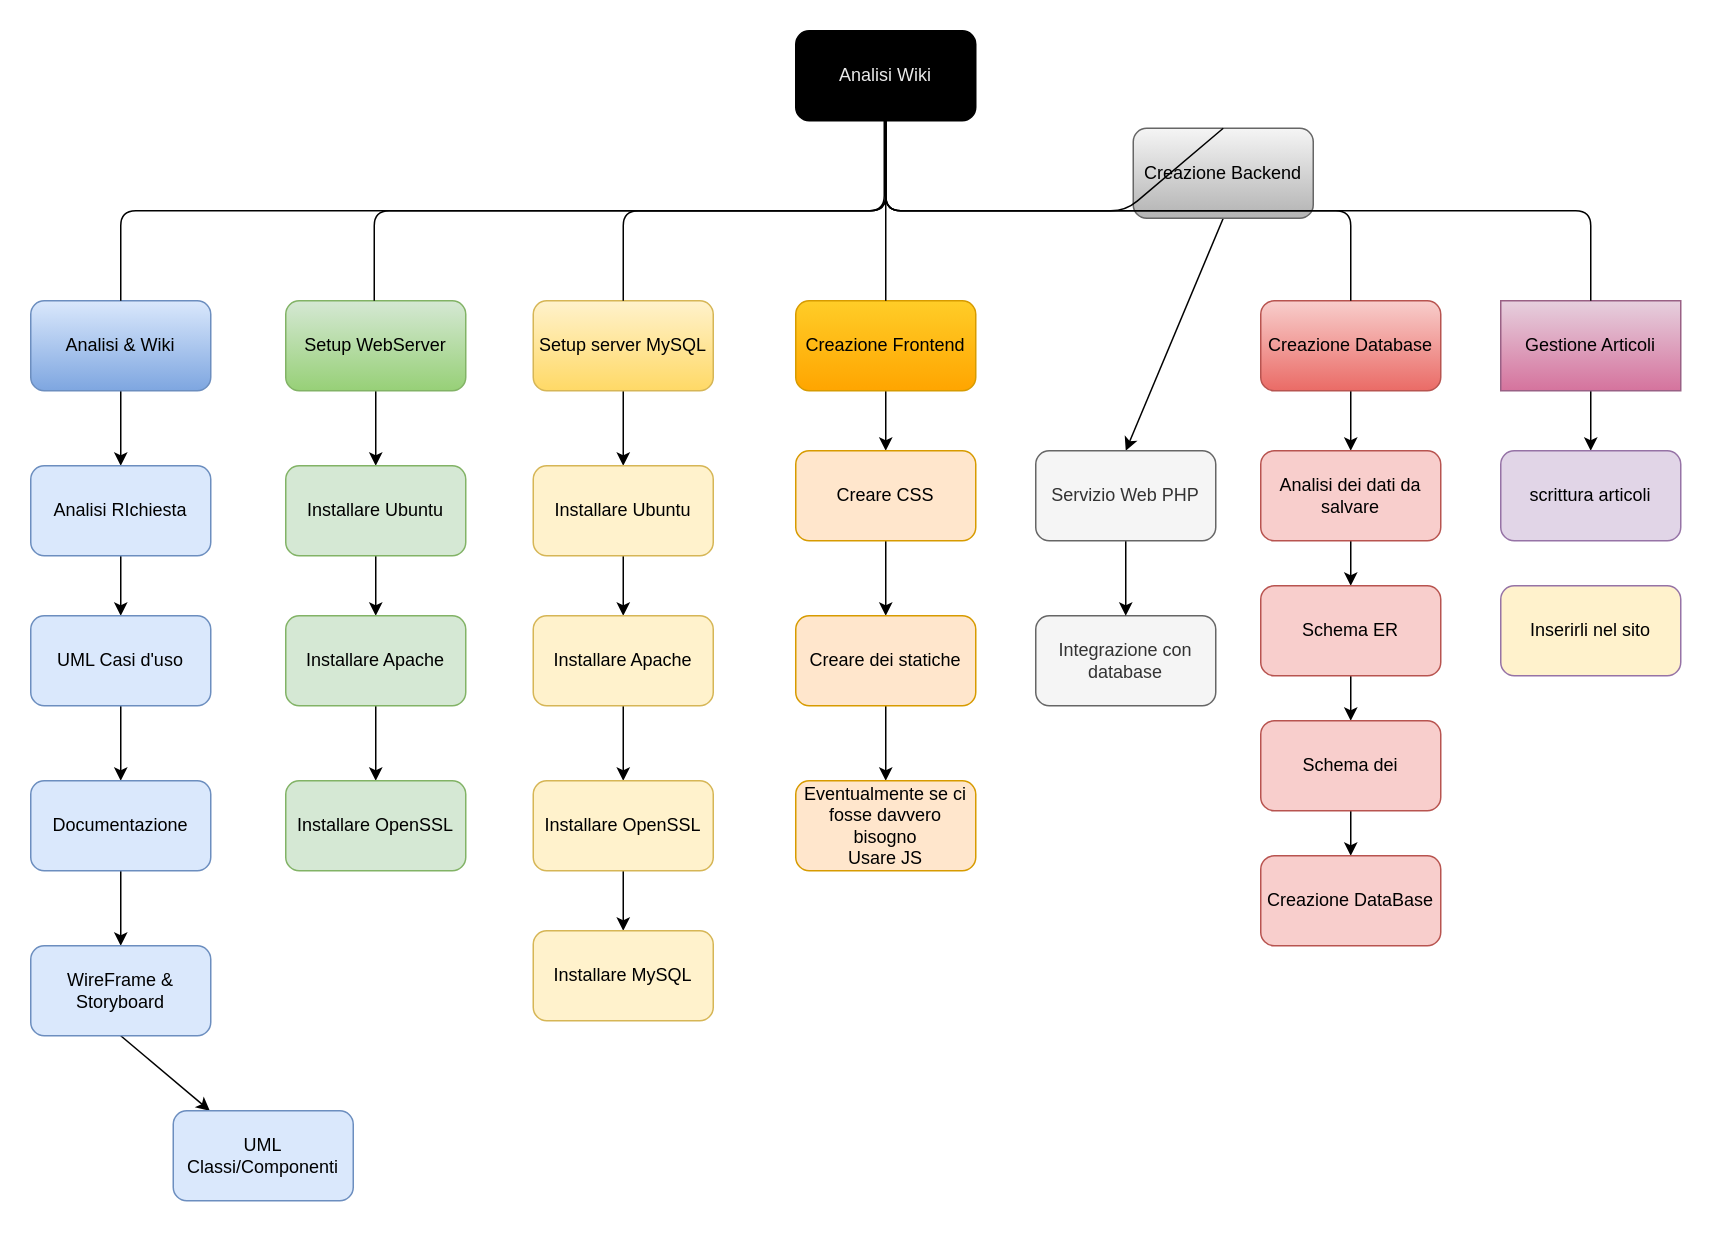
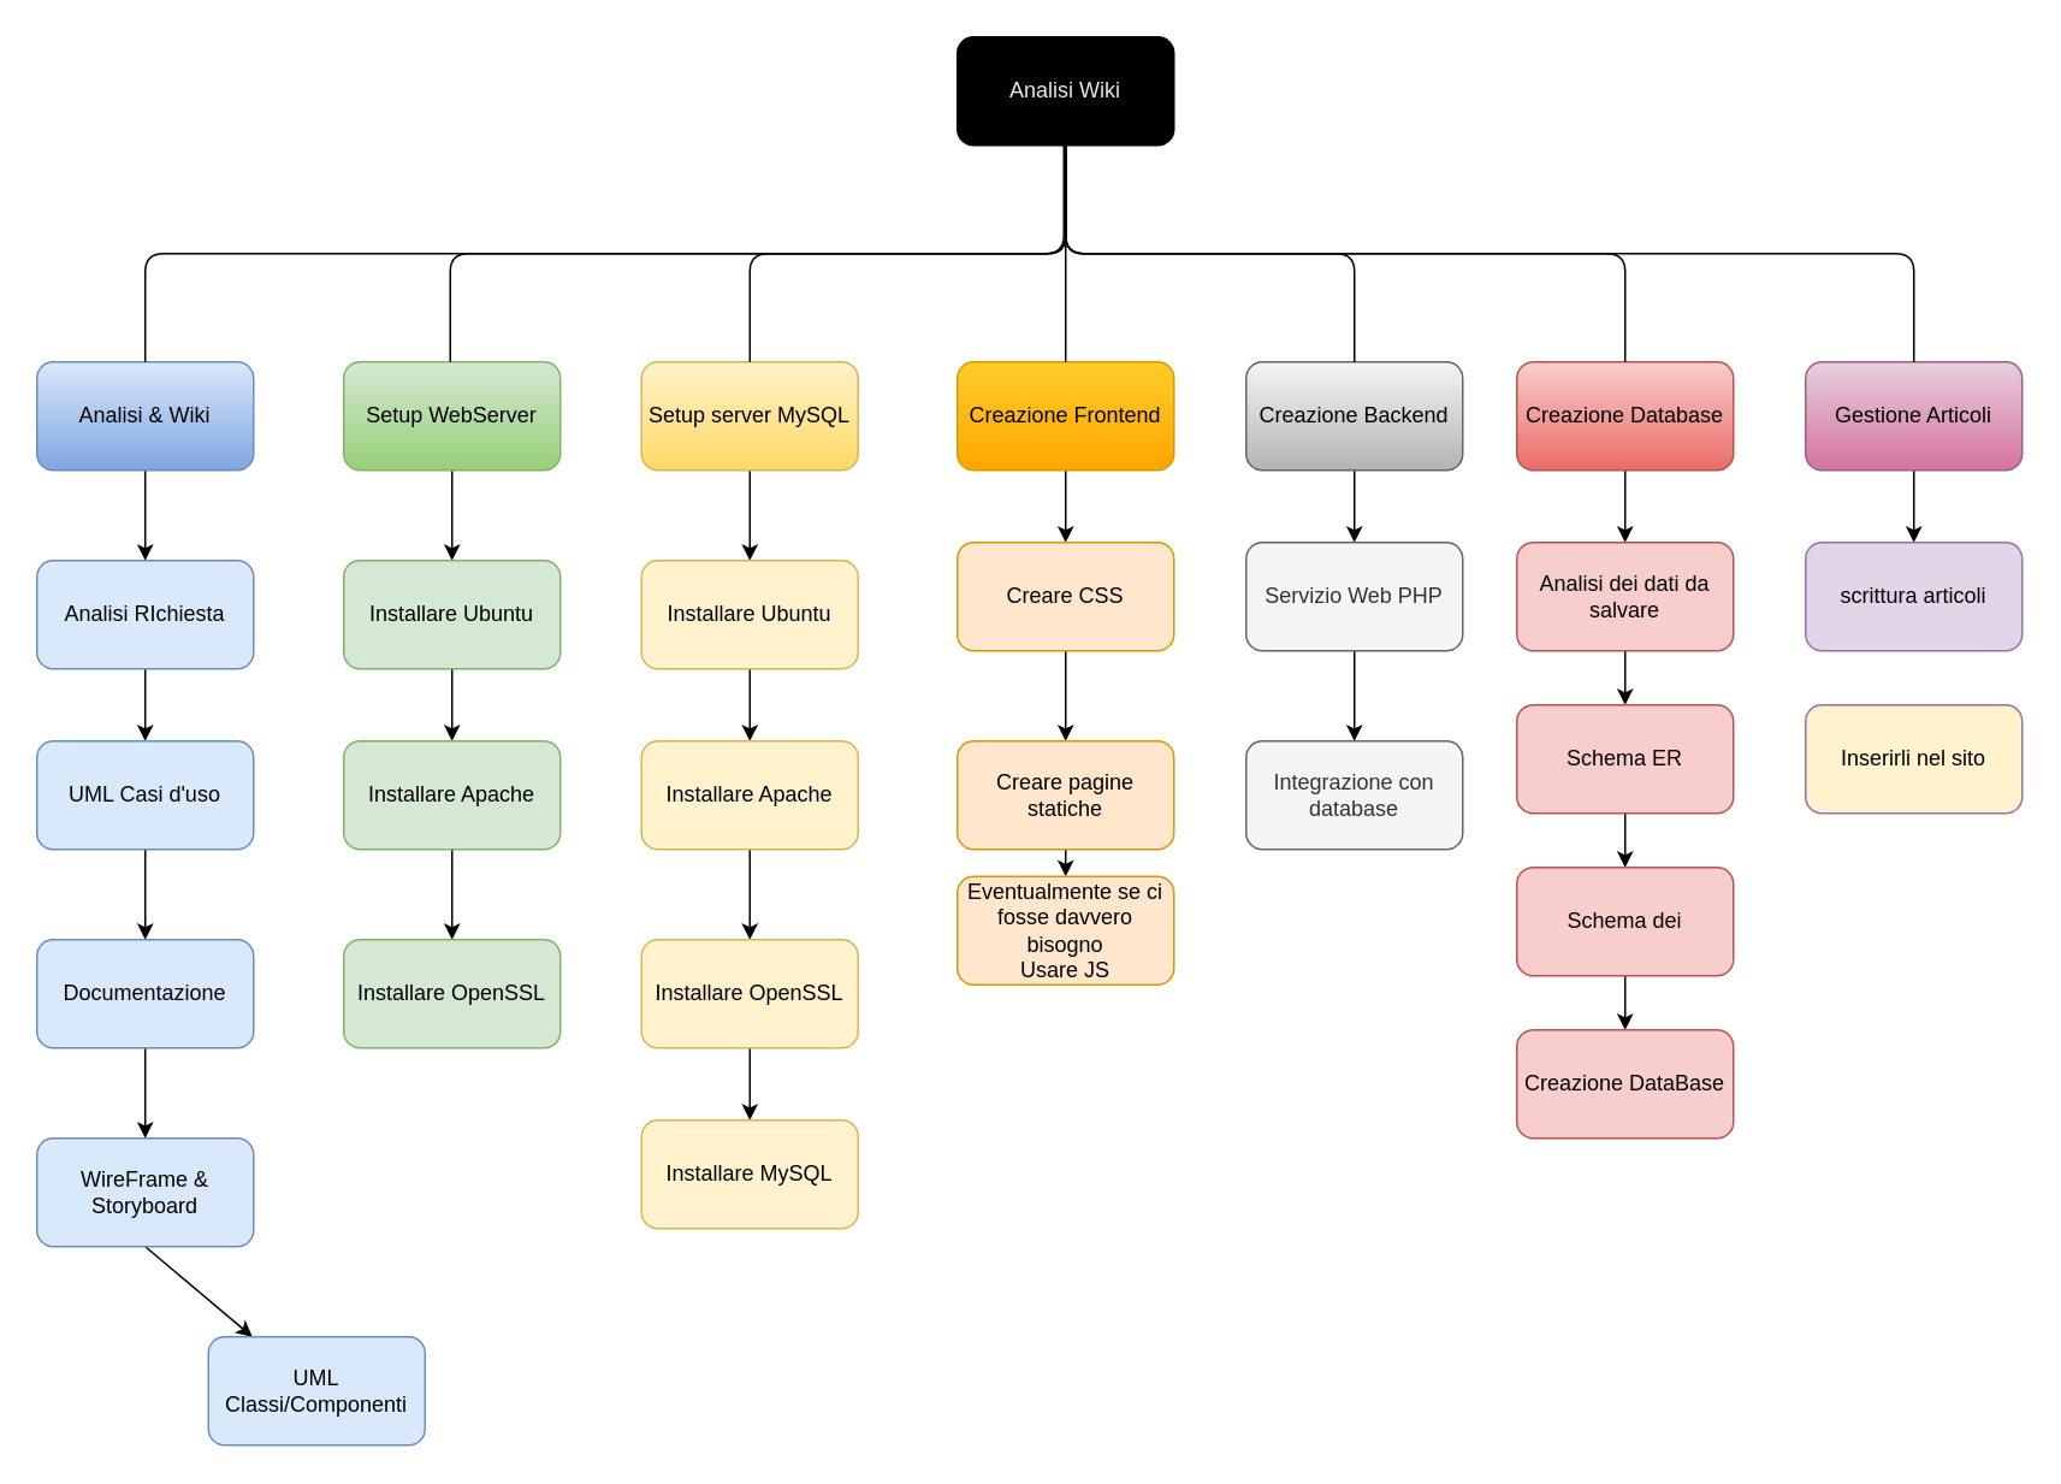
  <mxCell id="0" />
  <mxCell id="1" parent="0" />
  <mxCell id="2" value="Analisi Wiki" style="rounded=1;whiteSpace=wrap;html=1;fillColor=#000000;fontColor=#EAEAEA;" parent="1" vertex="1"><mxGeometry x="530" y="20" width="120" height="60" as="geometry" /></mxCell>
  <mxCell id="3" style="edgeStyle=none;html=1;exitX=0.5;exitY=1;exitDx=0;exitDy=0;entryX=0.5;entryY=0;entryDx=0;entryDy=0;" edge="1" parent="1" source="4" target="25"><mxGeometry relative="1" as="geometry" /></mxCell>
  <mxCell id="4" value="Analisi &amp;amp; Wiki" style="rounded=1;whiteSpace=wrap;html=1;fillColor=#dae8fc;strokeColor=#6c8ebf;gradientColor=#7ea6e0;" vertex="1" parent="1"><mxGeometry x="20" y="200" width="120" height="60" as="geometry" /></mxCell>
  <mxCell id="5" style="edgeStyle=none;html=1;exitX=0.5;exitY=1;exitDx=0;exitDy=0;entryX=0.5;entryY=0;entryDx=0;entryDy=0;" edge="1" parent="1" source="6" target="41"><mxGeometry relative="1" as="geometry" /></mxCell>
  <mxCell id="6" value="Setup WebServer" style="rounded=1;whiteSpace=wrap;html=1;fillColor=#d5e8d4;strokeColor=#82b366;gradientColor=#97d077;" vertex="1" parent="1"><mxGeometry x="190" y="200" width="120" height="60" as="geometry" /></mxCell>
  <mxCell id="7" style="edgeStyle=none;html=1;exitX=0.5;exitY=1;exitDx=0;exitDy=0;entryX=0.5;entryY=0;entryDx=0;entryDy=0;" edge="1" parent="1" source="8" target="47"><mxGeometry relative="1" as="geometry" /></mxCell>
  <mxCell id="8" value="Setup server&amp;nbsp;&lt;span style=&quot;background-color: transparent;&quot;&gt;MySQL&lt;/span&gt;" style="rounded=1;whiteSpace=wrap;html=1;fillColor=#fff2cc;strokeColor=#d6b656;gradientColor=#ffd966;" vertex="1" parent="1"><mxGeometry x="355" y="200" width="120" height="60" as="geometry" /></mxCell>
  <mxCell id="9" style="edgeStyle=none;html=1;exitX=0.5;exitY=1;exitDx=0;exitDy=0;entryX=0.5;entryY=0;entryDx=0;entryDy=0;" edge="1" parent="1" source="10" target="53"><mxGeometry relative="1" as="geometry" /></mxCell>
  <mxCell id="10" value="Creazione Frontend" style="rounded=1;whiteSpace=wrap;html=1;fillColor=#ffcd28;strokeColor=#d79b00;gradientColor=#ffa500;" vertex="1" parent="1"><mxGeometry x="530" y="200" width="120" height="60" as="geometry" /></mxCell>
  <mxCell id="11" style="edgeStyle=none;html=1;exitX=0.5;exitY=1;exitDx=0;exitDy=0;entryX=0.5;entryY=0;entryDx=0;entryDy=0;" edge="1" parent="1" source="12" target="60"><mxGeometry relative="1" as="geometry" /></mxCell>
- <mxCell id="12" value="Creazione Backend" style="rounded=1;whiteSpace=wrap;html=1;fillColor=#f5f5f5;strokeColor=#666666;gradientColor=#b3b3b3;" vertex="1" parent="1"><mxGeometry x="755" y="85" width="120" height="60" as="geometry" /></mxCell>
+ <mxCell id="12" value="Creazione Backend" style="rounded=1;whiteSpace=wrap;html=1;fillColor=#f5f5f5;strokeColor=#666666;gradientColor=#b3b3b3;" vertex="1" parent="1"><mxGeometry x="690" y="200" width="120" height="60" as="geometry" /></mxCell>
  <mxCell id="13" style="edgeStyle=none;html=1;exitX=0.5;exitY=1;exitDx=0;exitDy=0;entryX=0.5;entryY=0;entryDx=0;entryDy=0;" edge="1" parent="1" source="14" target="35"><mxGeometry relative="1" as="geometry" /></mxCell>
  <mxCell id="14" value="Creazione Database" style="rounded=1;whiteSpace=wrap;html=1;fillColor=#f8cecc;strokeColor=#b85450;gradientColor=#ea6b66;" vertex="1" parent="1"><mxGeometry x="840" y="200" width="120" height="60" as="geometry" /></mxCell>
  <mxCell id="15" style="edgeStyle=none;html=1;exitX=0.5;exitY=1;exitDx=0;exitDy=0;entryX=0.5;entryY=0;entryDx=0;entryDy=0;" edge="1" parent="1" source="16" target="33"><mxGeometry relative="1" as="geometry" /></mxCell>
- <mxCell id="16" value="Gestione Articoli" style="whiteSpace=wrap;html=1;fillColor=#e6d0de;strokeColor=#996185;gradientColor=#d5739d;rounded=0;" vertex="1" parent="1"><mxGeometry x="1000" y="200" width="120" height="60" as="geometry" /></mxCell>
+ <mxCell id="16" value="Gestione Articoli" style="rounded=1;whiteSpace=wrap;html=1;fillColor=#e6d0de;strokeColor=#996185;gradientColor=#d5739d;" vertex="1" parent="1"><mxGeometry x="1000" y="200" width="120" height="60" as="geometry" /></mxCell>
  <mxCell id="17" value="" style="endArrow=none;html=1;exitX=0.5;exitY=0;exitDx=0;exitDy=0;" edge="1" parent="1"><mxGeometry width="50" height="50" relative="1" as="geometry"><mxPoint x="249" y="200" as="sourcePoint" /><mxPoint x="589" y="80" as="targetPoint" /><Array as="points"><mxPoint x="249" y="140" /><mxPoint x="589" y="140" /></Array></mxGeometry></mxCell>
  <mxCell id="18" value="" style="endArrow=none;html=1;entryX=0.5;entryY=1;entryDx=0;entryDy=0;exitX=0.5;exitY=0;exitDx=0;exitDy=0;" edge="1" parent="1" source="4" target="2"><mxGeometry width="50" height="50" relative="1" as="geometry"><mxPoint x="270" y="120" as="sourcePoint" /><mxPoint x="320" y="70" as="targetPoint" /><Array as="points"><mxPoint x="80" y="140" /><mxPoint x="590" y="140" /></Array></mxGeometry></mxCell>
  <mxCell id="19" value="" style="endArrow=none;html=1;entryX=0.5;entryY=1;entryDx=0;entryDy=0;exitX=0.5;exitY=0;exitDx=0;exitDy=0;" edge="1" parent="1" source="12" target="2"><mxGeometry width="50" height="50" relative="1" as="geometry"><mxPoint x="430" y="490" as="sourcePoint" /><mxPoint x="480" y="440" as="targetPoint" /><Array as="points"><mxPoint x="750" y="140" /><mxPoint x="590" y="140" /></Array></mxGeometry></mxCell>
  <mxCell id="20" value="" style="endArrow=none;html=1;entryX=0.5;entryY=1;entryDx=0;entryDy=0;exitX=0.5;exitY=0;exitDx=0;exitDy=0;" edge="1" parent="1" source="16" target="2"><mxGeometry width="50" height="50" relative="1" as="geometry"><mxPoint x="950" y="100" as="sourcePoint" /><mxPoint x="1000" y="50" as="targetPoint" /><Array as="points"><mxPoint x="1060" y="140" /><mxPoint x="590" y="140" /></Array></mxGeometry></mxCell>
  <mxCell id="21" value="" style="endArrow=none;html=1;entryX=0.5;entryY=1;entryDx=0;entryDy=0;exitX=0.5;exitY=0;exitDx=0;exitDy=0;" edge="1" parent="1" source="14" target="2"><mxGeometry width="50" height="50" relative="1" as="geometry"><mxPoint x="860" y="120" as="sourcePoint" /><mxPoint x="910" y="70" as="targetPoint" /><Array as="points"><mxPoint x="900" y="140" /><mxPoint x="590" y="140" /></Array></mxGeometry></mxCell>
  <mxCell id="22" value="" style="endArrow=none;html=1;entryX=0.5;entryY=1;entryDx=0;entryDy=0;exitX=0.5;exitY=0;exitDx=0;exitDy=0;" edge="1" parent="1" source="10" target="2"><mxGeometry width="50" height="50" relative="1" as="geometry"><mxPoint x="430" y="490" as="sourcePoint" /><mxPoint x="480" y="440" as="targetPoint" /></mxGeometry></mxCell>
  <mxCell id="23" value="" style="endArrow=none;html=1;exitX=0.5;exitY=0;exitDx=0;exitDy=0;entryX=0.5;entryY=1;entryDx=0;entryDy=0;" edge="1" parent="1" source="8" target="2"><mxGeometry width="50" height="50" relative="1" as="geometry"><mxPoint x="380" y="110" as="sourcePoint" /><mxPoint x="430" y="60" as="targetPoint" /><Array as="points"><mxPoint x="415" y="140" /><mxPoint x="590" y="140" /></Array></mxGeometry></mxCell>
  <mxCell id="24" style="edgeStyle=none;html=1;exitX=0.5;exitY=1;exitDx=0;exitDy=0;entryX=0.5;entryY=0;entryDx=0;entryDy=0;" edge="1" parent="1" source="25" target="27"><mxGeometry relative="1" as="geometry" /></mxCell>
  <mxCell id="25" value="Analisi RIchiesta" style="rounded=1;whiteSpace=wrap;html=1;fillColor=#dae8fc;strokeColor=#6c8ebf;" vertex="1" parent="1"><mxGeometry x="20" y="310" width="120" height="60" as="geometry" /></mxCell>
  <mxCell id="26" style="edgeStyle=none;html=1;exitX=0.5;exitY=1;exitDx=0;exitDy=0;entryX=0.5;entryY=0;entryDx=0;entryDy=0;" edge="1" parent="1" source="27" target="29"><mxGeometry relative="1" as="geometry" /></mxCell>
  <mxCell id="27" value="UML Casi d'uso" style="rounded=1;whiteSpace=wrap;html=1;fillColor=#dae8fc;strokeColor=#6c8ebf;" vertex="1" parent="1"><mxGeometry x="20" y="410" width="120" height="60" as="geometry" /></mxCell>
  <mxCell id="28" style="edgeStyle=none;html=1;exitX=0.5;exitY=1;exitDx=0;exitDy=0;" edge="1" parent="1" source="29" target="31"><mxGeometry relative="1" as="geometry" /></mxCell>
  <mxCell id="29" value="Documentazione" style="rounded=1;whiteSpace=wrap;html=1;fillColor=#dae8fc;strokeColor=#6c8ebf;" vertex="1" parent="1"><mxGeometry x="20" y="520" width="120" height="60" as="geometry" /></mxCell>
  <mxCell id="30" style="edgeStyle=none;html=1;exitX=0.5;exitY=1;exitDx=0;exitDy=0;" edge="1" parent="1" source="31" target="32"><mxGeometry relative="1" as="geometry" /></mxCell>
  <mxCell id="31" value="WireFrame &amp;amp; Storyboard" style="rounded=1;whiteSpace=wrap;html=1;fillColor=#dae8fc;strokeColor=#6c8ebf;" vertex="1" parent="1"><mxGeometry x="20" y="630" width="120" height="60" as="geometry" /></mxCell>
  <mxCell id="32" value="UML Classi/Componenti" style="rounded=1;whiteSpace=wrap;html=1;fillColor=#dae8fc;strokeColor=#6c8ebf;" vertex="1" parent="1"><mxGeometry x="115" y="740" width="120" height="60" as="geometry" /></mxCell>
  <mxCell id="33" value="scrittura articoli" style="rounded=1;whiteSpace=wrap;html=1;fillColor=#e1d5e7;strokeColor=#9673a6;" vertex="1" parent="1"><mxGeometry x="1000" y="300" width="120" height="60" as="geometry" /></mxCell>
  <mxCell id="34" style="edgeStyle=none;html=1;exitX=0.5;exitY=1;exitDx=0;exitDy=0;entryX=0.5;entryY=0;entryDx=0;entryDy=0;" edge="1" parent="1" source="35" target="37"><mxGeometry relative="1" as="geometry" /></mxCell>
  <mxCell id="35" value="Analisi dei dati da salvare" style="rounded=1;whiteSpace=wrap;html=1;fillColor=#f8cecc;strokeColor=#b85450;" vertex="1" parent="1"><mxGeometry x="840" y="300" width="120" height="60" as="geometry" /></mxCell>
  <mxCell id="36" style="edgeStyle=none;html=1;exitX=0.5;exitY=1;exitDx=0;exitDy=0;" edge="1" parent="1" source="37" target="39"><mxGeometry relative="1" as="geometry" /></mxCell>
  <mxCell id="37" value="Schema ER" style="rounded=1;whiteSpace=wrap;html=1;fillColor=#f8cecc;strokeColor=#b85450;" vertex="1" parent="1"><mxGeometry x="840" y="390" width="120" height="60" as="geometry" /></mxCell>
  <mxCell id="38" style="edgeStyle=none;html=1;exitX=0.5;exitY=1;exitDx=0;exitDy=0;entryX=0.5;entryY=0;entryDx=0;entryDy=0;" edge="1" parent="1" source="39" target="42"><mxGeometry relative="1" as="geometry" /></mxCell>
  <mxCell id="39" value="Schema dei" style="rounded=1;whiteSpace=wrap;html=1;fillColor=#f8cecc;strokeColor=#b85450;" vertex="1" parent="1"><mxGeometry x="840" y="480" width="120" height="60" as="geometry" /></mxCell>
  <mxCell id="40" style="edgeStyle=none;html=1;exitX=0.5;exitY=1;exitDx=0;exitDy=0;entryX=0.5;entryY=0;entryDx=0;entryDy=0;" edge="1" parent="1" source="41" target="44"><mxGeometry relative="1" as="geometry" /></mxCell>
  <mxCell id="41" value="Installare Ubuntu" style="rounded=1;whiteSpace=wrap;html=1;fillColor=#d5e8d4;strokeColor=#82b366;" vertex="1" parent="1"><mxGeometry x="190" y="310" width="120" height="60" as="geometry" /></mxCell>
  <mxCell id="42" value="Creazione DataBase" style="rounded=1;whiteSpace=wrap;html=1;fillColor=#f8cecc;strokeColor=#b85450;" vertex="1" parent="1"><mxGeometry x="840" y="570" width="120" height="60" as="geometry" /></mxCell>
  <mxCell id="43" style="edgeStyle=none;html=1;exitX=0.5;exitY=1;exitDx=0;exitDy=0;entryX=0.5;entryY=0;entryDx=0;entryDy=0;" edge="1" parent="1" source="44" target="45"><mxGeometry relative="1" as="geometry" /></mxCell>
  <mxCell id="44" value="Installare Apache" style="rounded=1;whiteSpace=wrap;html=1;fillColor=#d5e8d4;strokeColor=#82b366;" vertex="1" parent="1"><mxGeometry x="190" y="410" width="120" height="60" as="geometry" /></mxCell>
  <mxCell id="45" value="Installare OpenSSL" style="rounded=1;whiteSpace=wrap;html=1;fillColor=#d5e8d4;strokeColor=#82b366;" vertex="1" parent="1"><mxGeometry x="190" y="520" width="120" height="60" as="geometry" /></mxCell>
  <mxCell id="46" style="edgeStyle=none;html=1;exitX=0.5;exitY=1;exitDx=0;exitDy=0;entryX=0.5;entryY=0;entryDx=0;entryDy=0;" edge="1" parent="1" source="47" target="49"><mxGeometry relative="1" as="geometry" /></mxCell>
  <mxCell id="47" value="Installare Ubuntu" style="rounded=1;whiteSpace=wrap;html=1;fillColor=#fff2cc;strokeColor=#d6b656;" vertex="1" parent="1"><mxGeometry x="355" y="310" width="120" height="60" as="geometry" /></mxCell>
  <mxCell id="48" style="edgeStyle=none;html=1;exitX=0.5;exitY=1;exitDx=0;exitDy=0;entryX=0.5;entryY=0;entryDx=0;entryDy=0;" edge="1" parent="1" source="49" target="51"><mxGeometry relative="1" as="geometry" /></mxCell>
  <mxCell id="49" value="Installare Apache" style="rounded=1;whiteSpace=wrap;html=1;fillColor=#fff2cc;strokeColor=#d6b656;" vertex="1" parent="1"><mxGeometry x="355" y="410" width="120" height="60" as="geometry" /></mxCell>
  <mxCell id="50" style="edgeStyle=none;html=1;exitX=0.5;exitY=1;exitDx=0;exitDy=0;entryX=0.5;entryY=0;entryDx=0;entryDy=0;" edge="1" parent="1" source="51" target="56"><mxGeometry relative="1" as="geometry" /></mxCell>
  <mxCell id="51" value="Installare OpenSSL" style="rounded=1;whiteSpace=wrap;html=1;fillColor=#fff2cc;strokeColor=#d6b656;" vertex="1" parent="1"><mxGeometry x="355" y="520" width="120" height="60" as="geometry" /></mxCell>
  <mxCell id="52" style="edgeStyle=none;html=1;exitX=0.5;exitY=1;exitDx=0;exitDy=0;entryX=0.5;entryY=0;entryDx=0;entryDy=0;" edge="1" parent="1" source="53" target="55"><mxGeometry relative="1" as="geometry" /></mxCell>
  <mxCell id="53" value="Creare CSS" style="rounded=1;whiteSpace=wrap;html=1;fillColor=#ffe6cc;strokeColor=#d79b00;" vertex="1" parent="1"><mxGeometry x="530" y="300" width="120" height="60" as="geometry" /></mxCell>
  <mxCell id="54" style="edgeStyle=none;html=1;exitX=0.5;exitY=1;exitDx=0;exitDy=0;" edge="1" parent="1" source="55" target="58"><mxGeometry relative="1" as="geometry" /></mxCell>
- <mxCell id="55" value="Creare dei statiche" style="rounded=1;whiteSpace=wrap;html=1;fillColor=#ffe6cc;strokeColor=#d79b00;" vertex="1" parent="1"><mxGeometry x="530" y="410" width="120" height="60" as="geometry" /></mxCell>
+ <mxCell id="55" value="Creare pagine statiche" style="rounded=1;whiteSpace=wrap;html=1;fillColor=#ffe6cc;strokeColor=#d79b00;" vertex="1" parent="1"><mxGeometry x="530" y="410" width="120" height="60" as="geometry" /></mxCell>
  <mxCell id="56" value="Installare MySQL" style="rounded=1;whiteSpace=wrap;html=1;fillColor=#fff2cc;strokeColor=#d6b656;" vertex="1" parent="1"><mxGeometry x="355" y="620" width="120" height="60" as="geometry" /></mxCell>
  <mxCell id="57" value="Integrazione con database" style="rounded=1;whiteSpace=wrap;html=1;fillColor=#f5f5f5;fontColor=#333333;strokeColor=#666666;" vertex="1" parent="1"><mxGeometry x="690" y="410" width="120" height="60" as="geometry" /></mxCell>
- <mxCell id="58" value="Eventualmente se ci fosse davvero bisogno&lt;br&gt;Usare JS" style="rounded=1;whiteSpace=wrap;html=1;fillColor=#ffe6cc;strokeColor=#d79b00;" vertex="1" parent="1"><mxGeometry x="530" y="520" width="120" height="60" as="geometry" /></mxCell>
+ <mxCell id="58" value="Eventualmente se ci fosse davvero bisogno&lt;br&gt;Usare JS" style="rounded=1;whiteSpace=wrap;html=1;fillColor=#ffe6cc;strokeColor=#d79b00;" vertex="1" parent="1"><mxGeometry x="530" y="485" width="120" height="60" as="geometry" /></mxCell>
  <mxCell id="59" style="edgeStyle=none;html=1;entryX=0.5;entryY=0;entryDx=0;entryDy=0;" edge="1" parent="1" source="60" target="57"><mxGeometry relative="1" as="geometry" /></mxCell>
  <mxCell id="60" value="Servizio Web PHP" style="rounded=1;whiteSpace=wrap;html=1;fillColor=#f5f5f5;fontColor=#333333;strokeColor=#666666;" vertex="1" parent="1"><mxGeometry x="690" y="300" width="120" height="60" as="geometry" /></mxCell>
  <mxCell id="61" value="Inserirli nel sito" style="rounded=1;whiteSpace=wrap;html=1;fillColor=#fff2cc;strokeColor=#9673a6;" vertex="1" parent="1"><mxGeometry x="1000" y="390" width="120" height="60" as="geometry" /></mxCell>
